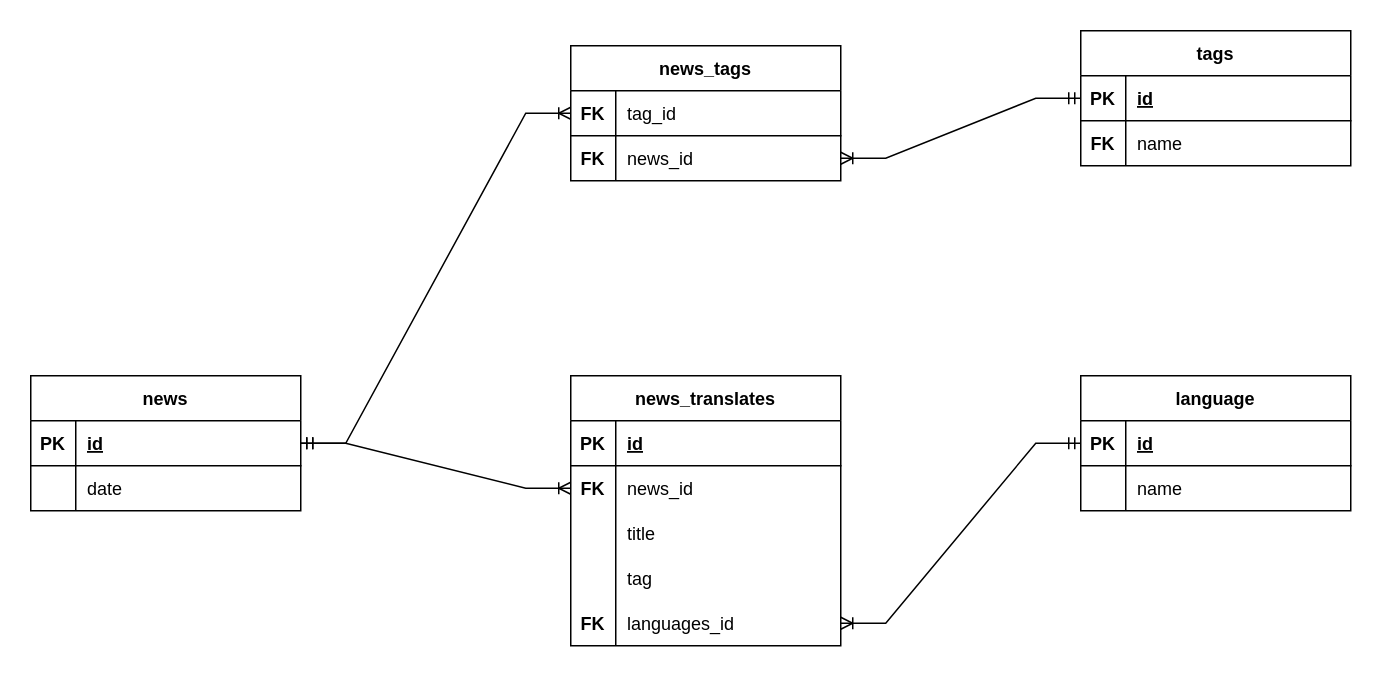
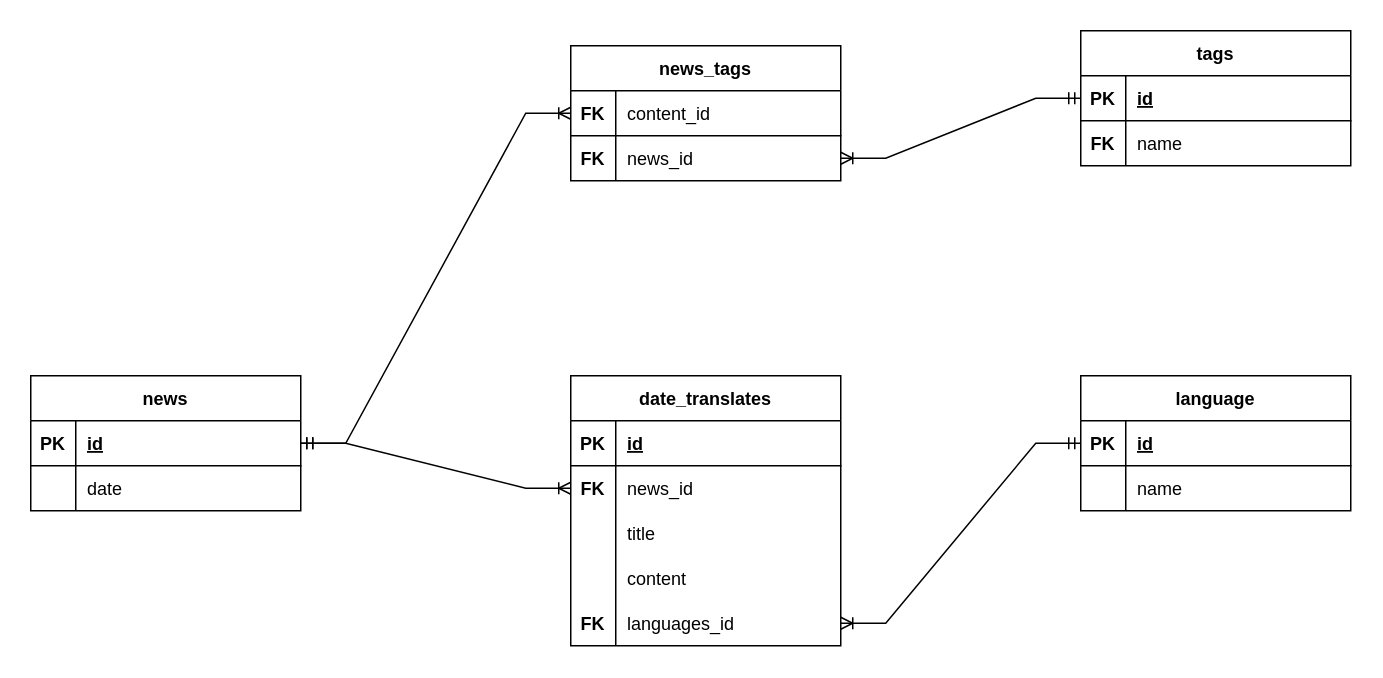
  <mxCell id="0" />
  <mxCell id="1" parent="0" />
- <mxCell id="2" value="news_translates" style="shape=table;startSize=30;container=1;collapsible=1;childLayout=tableLayout;fixedRows=1;rowLines=0;fontStyle=1;align=center;resizeLast=1;" vertex="1" parent="1"><mxGeometry x="380" y="250" width="180" height="180" as="geometry" /></mxCell>
+ <mxCell id="2" value="date_translates" style="shape=table;startSize=30;container=1;collapsible=1;childLayout=tableLayout;fixedRows=1;rowLines=0;fontStyle=1;align=center;resizeLast=1;" vertex="1" parent="1"><mxGeometry x="380" y="250" width="180" height="180" as="geometry" /></mxCell>
  <mxCell id="3" value="" style="shape=tableRow;horizontal=0;startSize=0;swimlaneHead=0;swimlaneBody=0;fillColor=none;collapsible=0;dropTarget=0;points=[[0,0.5],[1,0.5]];portConstraint=eastwest;top=0;left=0;right=0;bottom=1;" vertex="1" parent="2"><mxGeometry y="30" width="180" height="30" as="geometry" /></mxCell>
  <mxCell id="4" value="PK" style="shape=partialRectangle;connectable=0;fillColor=none;top=0;left=0;bottom=0;right=0;fontStyle=1;overflow=hidden;" vertex="1" parent="3"><mxGeometry width="30" height="30" as="geometry"><mxRectangle width="30" height="30" as="alternateBounds" /></mxGeometry></mxCell>
  <mxCell id="5" value="id" style="shape=partialRectangle;connectable=0;fillColor=none;top=0;left=0;bottom=0;right=0;align=left;spacingLeft=6;fontStyle=5;overflow=hidden;" vertex="1" parent="3"><mxGeometry x="30" width="150" height="30" as="geometry"><mxRectangle width="150" height="30" as="alternateBounds" /></mxGeometry></mxCell>
  <mxCell id="6" value="" style="shape=tableRow;horizontal=0;startSize=0;swimlaneHead=0;swimlaneBody=0;fillColor=none;collapsible=0;dropTarget=0;points=[[0,0.5],[1,0.5]];portConstraint=eastwest;top=0;left=0;right=0;bottom=0;" vertex="1" parent="2"><mxGeometry y="60" width="180" height="30" as="geometry" /></mxCell>
  <mxCell id="7" value="FK" style="shape=partialRectangle;connectable=0;fillColor=none;top=0;left=0;bottom=0;right=0;editable=1;overflow=hidden;fontStyle=1" vertex="1" parent="6"><mxGeometry width="30" height="30" as="geometry"><mxRectangle width="30" height="30" as="alternateBounds" /></mxGeometry></mxCell>
  <mxCell id="8" value="news_id" style="shape=partialRectangle;connectable=0;fillColor=none;top=0;left=0;bottom=0;right=0;align=left;spacingLeft=6;overflow=hidden;" vertex="1" parent="6"><mxGeometry x="30" width="150" height="30" as="geometry"><mxRectangle width="150" height="30" as="alternateBounds" /></mxGeometry></mxCell>
  <mxCell id="9" value="" style="shape=tableRow;horizontal=0;startSize=0;swimlaneHead=0;swimlaneBody=0;fillColor=none;collapsible=0;dropTarget=0;points=[[0,0.5],[1,0.5]];portConstraint=eastwest;top=0;left=0;right=0;bottom=0;" vertex="1" parent="2"><mxGeometry y="90" width="180" height="30" as="geometry" /></mxCell>
  <mxCell id="10" value="" style="shape=partialRectangle;connectable=0;fillColor=none;top=0;left=0;bottom=0;right=0;editable=1;overflow=hidden;" vertex="1" parent="9"><mxGeometry width="30" height="30" as="geometry"><mxRectangle width="30" height="30" as="alternateBounds" /></mxGeometry></mxCell>
  <mxCell id="11" value="title" style="shape=partialRectangle;connectable=0;fillColor=none;top=0;left=0;bottom=0;right=0;align=left;spacingLeft=6;overflow=hidden;" vertex="1" parent="9"><mxGeometry x="30" width="150" height="30" as="geometry"><mxRectangle width="150" height="30" as="alternateBounds" /></mxGeometry></mxCell>
  <mxCell id="12" value="" style="shape=tableRow;horizontal=0;startSize=0;swimlaneHead=0;swimlaneBody=0;fillColor=none;collapsible=0;dropTarget=0;points=[[0,0.5],[1,0.5]];portConstraint=eastwest;top=0;left=0;right=0;bottom=0;" vertex="1" parent="2"><mxGeometry y="120" width="180" height="30" as="geometry" /></mxCell>
  <mxCell id="13" value="" style="shape=partialRectangle;connectable=0;fillColor=none;top=0;left=0;bottom=0;right=0;editable=1;overflow=hidden;" vertex="1" parent="12"><mxGeometry width="30" height="30" as="geometry"><mxRectangle width="30" height="30" as="alternateBounds" /></mxGeometry></mxCell>
- <mxCell id="14" value="tag" style="shape=partialRectangle;connectable=0;fillColor=none;top=0;left=0;bottom=0;right=0;align=left;spacingLeft=6;overflow=hidden;" vertex="1" parent="12"><mxGeometry x="30" width="150" height="30" as="geometry"><mxRectangle width="150" height="30" as="alternateBounds" /></mxGeometry></mxCell>
+ <mxCell id="14" value="content" style="shape=partialRectangle;connectable=0;fillColor=none;top=0;left=0;bottom=0;right=0;align=left;spacingLeft=6;overflow=hidden;" vertex="1" parent="12"><mxGeometry x="30" width="150" height="30" as="geometry"><mxRectangle width="150" height="30" as="alternateBounds" /></mxGeometry></mxCell>
  <mxCell id="15" value="" style="shape=tableRow;horizontal=0;startSize=0;swimlaneHead=0;swimlaneBody=0;fillColor=none;collapsible=0;dropTarget=0;points=[[0,0.5],[1,0.5]];portConstraint=eastwest;top=0;left=0;right=0;bottom=0;" vertex="1" parent="2"><mxGeometry y="150" width="180" height="30" as="geometry" /></mxCell>
  <mxCell id="16" value="FK" style="shape=partialRectangle;connectable=0;fillColor=none;top=0;left=0;bottom=0;right=0;editable=1;overflow=hidden;fontStyle=1" vertex="1" parent="15"><mxGeometry width="30" height="30" as="geometry"><mxRectangle width="30" height="30" as="alternateBounds" /></mxGeometry></mxCell>
  <mxCell id="17" value="languages_id" style="shape=partialRectangle;connectable=0;fillColor=none;top=0;left=0;bottom=0;right=0;align=left;spacingLeft=6;overflow=hidden;" vertex="1" parent="15"><mxGeometry x="30" width="150" height="30" as="geometry"><mxRectangle width="150" height="30" as="alternateBounds" /></mxGeometry></mxCell>
  <mxCell id="18" value="news" style="shape=table;startSize=30;container=1;collapsible=1;childLayout=tableLayout;fixedRows=1;rowLines=0;fontStyle=1;align=center;resizeLast=1;" vertex="1" parent="1"><mxGeometry x="20" y="250" width="180" height="90" as="geometry" /></mxCell>
  <mxCell id="19" value="" style="shape=tableRow;horizontal=0;startSize=0;swimlaneHead=0;swimlaneBody=0;fillColor=none;collapsible=0;dropTarget=0;points=[[0,0.5],[1,0.5]];portConstraint=eastwest;top=0;left=0;right=0;bottom=1;" vertex="1" parent="18"><mxGeometry y="30" width="180" height="30" as="geometry" /></mxCell>
  <mxCell id="20" value="PK" style="shape=partialRectangle;connectable=0;fillColor=none;top=0;left=0;bottom=0;right=0;fontStyle=1;overflow=hidden;" vertex="1" parent="19"><mxGeometry width="30" height="30" as="geometry"><mxRectangle width="30" height="30" as="alternateBounds" /></mxGeometry></mxCell>
  <mxCell id="21" value="id" style="shape=partialRectangle;connectable=0;fillColor=none;top=0;left=0;bottom=0;right=0;align=left;spacingLeft=6;fontStyle=5;overflow=hidden;" vertex="1" parent="19"><mxGeometry x="30" width="150" height="30" as="geometry"><mxRectangle width="150" height="30" as="alternateBounds" /></mxGeometry></mxCell>
  <mxCell id="22" value="" style="shape=tableRow;horizontal=0;startSize=0;swimlaneHead=0;swimlaneBody=0;fillColor=none;collapsible=0;dropTarget=0;points=[[0,0.5],[1,0.5]];portConstraint=eastwest;top=0;left=0;right=0;bottom=0;" vertex="1" parent="18"><mxGeometry y="60" width="180" height="30" as="geometry" /></mxCell>
  <mxCell id="23" value="" style="shape=partialRectangle;connectable=0;fillColor=none;top=0;left=0;bottom=0;right=0;editable=1;overflow=hidden;" vertex="1" parent="22"><mxGeometry width="30" height="30" as="geometry"><mxRectangle width="30" height="30" as="alternateBounds" /></mxGeometry></mxCell>
  <mxCell id="24" value="date" style="shape=partialRectangle;connectable=0;fillColor=none;top=0;left=0;bottom=0;right=0;align=left;spacingLeft=6;overflow=hidden;" vertex="1" parent="22"><mxGeometry x="30" width="150" height="30" as="geometry"><mxRectangle width="150" height="30" as="alternateBounds" /></mxGeometry></mxCell>
  <mxCell id="25" value="" style="edgeStyle=entityRelationEdgeStyle;fontSize=12;html=1;endArrow=ERoneToMany;startArrow=ERmandOne;rounded=0;exitX=1;exitY=0.5;exitDx=0;exitDy=0;entryX=0;entryY=0.5;entryDx=0;entryDy=0;" edge="1" parent="1" source="18" target="6"><mxGeometry width="100" height="100" relative="1" as="geometry"><mxPoint x="280" y="500" as="sourcePoint" /><mxPoint x="380" y="400" as="targetPoint" /></mxGeometry></mxCell>
  <mxCell id="26" value="language" style="shape=table;startSize=30;container=1;collapsible=1;childLayout=tableLayout;fixedRows=1;rowLines=0;fontStyle=1;align=center;resizeLast=1;" vertex="1" parent="1"><mxGeometry x="720" y="250" width="180" height="90" as="geometry" /></mxCell>
  <mxCell id="27" value="" style="shape=tableRow;horizontal=0;startSize=0;swimlaneHead=0;swimlaneBody=0;fillColor=none;collapsible=0;dropTarget=0;points=[[0,0.5],[1,0.5]];portConstraint=eastwest;top=0;left=0;right=0;bottom=1;" vertex="1" parent="26"><mxGeometry y="30" width="180" height="30" as="geometry" /></mxCell>
  <mxCell id="28" value="PK" style="shape=partialRectangle;connectable=0;fillColor=none;top=0;left=0;bottom=0;right=0;fontStyle=1;overflow=hidden;" vertex="1" parent="27"><mxGeometry width="30" height="30" as="geometry"><mxRectangle width="30" height="30" as="alternateBounds" /></mxGeometry></mxCell>
  <mxCell id="29" value="id" style="shape=partialRectangle;connectable=0;fillColor=none;top=0;left=0;bottom=0;right=0;align=left;spacingLeft=6;fontStyle=5;overflow=hidden;" vertex="1" parent="27"><mxGeometry x="30" width="150" height="30" as="geometry"><mxRectangle width="150" height="30" as="alternateBounds" /></mxGeometry></mxCell>
  <mxCell id="30" value="" style="shape=tableRow;horizontal=0;startSize=0;swimlaneHead=0;swimlaneBody=0;fillColor=none;collapsible=0;dropTarget=0;points=[[0,0.5],[1,0.5]];portConstraint=eastwest;top=0;left=0;right=0;bottom=0;" vertex="1" parent="26"><mxGeometry y="60" width="180" height="30" as="geometry" /></mxCell>
  <mxCell id="31" value="" style="shape=partialRectangle;connectable=0;fillColor=none;top=0;left=0;bottom=0;right=0;editable=1;overflow=hidden;fontStyle=1" vertex="1" parent="30"><mxGeometry width="30" height="30" as="geometry"><mxRectangle width="30" height="30" as="alternateBounds" /></mxGeometry></mxCell>
  <mxCell id="32" value="name" style="shape=partialRectangle;connectable=0;fillColor=none;top=0;left=0;bottom=0;right=0;align=left;spacingLeft=6;overflow=hidden;" vertex="1" parent="30"><mxGeometry x="30" width="150" height="30" as="geometry"><mxRectangle width="150" height="30" as="alternateBounds" /></mxGeometry></mxCell>
  <mxCell id="33" value="" style="edgeStyle=entityRelationEdgeStyle;fontSize=12;html=1;endArrow=ERoneToMany;startArrow=ERmandOne;rounded=0;exitX=0;exitY=0.5;exitDx=0;exitDy=0;entryX=1;entryY=0.5;entryDx=0;entryDy=0;" edge="1" parent="1" source="27" target="15"><mxGeometry width="100" height="100" relative="1" as="geometry"><mxPoint x="400" y="485" as="sourcePoint" /><mxPoint x="600" y="515" as="targetPoint" /></mxGeometry></mxCell>
  <mxCell id="34" value="tags" style="shape=table;startSize=30;container=1;collapsible=1;childLayout=tableLayout;fixedRows=1;rowLines=0;fontStyle=1;align=center;resizeLast=1;" vertex="1" parent="1"><mxGeometry x="720" y="20" width="180" height="90" as="geometry" /></mxCell>
  <mxCell id="35" value="" style="shape=tableRow;horizontal=0;startSize=0;swimlaneHead=0;swimlaneBody=0;fillColor=none;collapsible=0;dropTarget=0;points=[[0,0.5],[1,0.5]];portConstraint=eastwest;top=0;left=0;right=0;bottom=1;" vertex="1" parent="34"><mxGeometry y="30" width="180" height="30" as="geometry" /></mxCell>
  <mxCell id="36" value="PK" style="shape=partialRectangle;connectable=0;fillColor=none;top=0;left=0;bottom=0;right=0;fontStyle=1;overflow=hidden;" vertex="1" parent="35"><mxGeometry width="30" height="30" as="geometry"><mxRectangle width="30" height="30" as="alternateBounds" /></mxGeometry></mxCell>
  <mxCell id="37" value="id" style="shape=partialRectangle;connectable=0;fillColor=none;top=0;left=0;bottom=0;right=0;align=left;spacingLeft=6;fontStyle=5;overflow=hidden;" vertex="1" parent="35"><mxGeometry x="30" width="150" height="30" as="geometry"><mxRectangle width="150" height="30" as="alternateBounds" /></mxGeometry></mxCell>
  <mxCell id="38" value="" style="shape=tableRow;horizontal=0;startSize=0;swimlaneHead=0;swimlaneBody=0;fillColor=none;collapsible=0;dropTarget=0;points=[[0,0.5],[1,0.5]];portConstraint=eastwest;top=0;left=0;right=0;bottom=0;" vertex="1" parent="34"><mxGeometry y="60" width="180" height="30" as="geometry" /></mxCell>
  <mxCell id="39" value="FK" style="shape=partialRectangle;connectable=0;fillColor=none;top=0;left=0;bottom=0;right=0;editable=1;overflow=hidden;fontStyle=1" vertex="1" parent="38"><mxGeometry width="30" height="30" as="geometry"><mxRectangle width="30" height="30" as="alternateBounds" /></mxGeometry></mxCell>
  <mxCell id="40" value="name" style="shape=partialRectangle;connectable=0;fillColor=none;top=0;left=0;bottom=0;right=0;align=left;spacingLeft=6;overflow=hidden;" vertex="1" parent="38"><mxGeometry x="30" width="150" height="30" as="geometry"><mxRectangle width="150" height="30" as="alternateBounds" /></mxGeometry></mxCell>
  <mxCell id="41" value="news_tags" style="shape=table;startSize=30;container=1;collapsible=1;childLayout=tableLayout;fixedRows=1;rowLines=0;fontStyle=1;align=center;resizeLast=1;" vertex="1" parent="1"><mxGeometry x="380" y="30" width="180" height="90" as="geometry" /></mxCell>
  <mxCell id="42" value="" style="shape=tableRow;horizontal=0;startSize=0;swimlaneHead=0;swimlaneBody=0;fillColor=none;collapsible=0;dropTarget=0;points=[[0,0.5],[1,0.5]];portConstraint=eastwest;top=0;left=0;right=0;bottom=1;" vertex="1" parent="41"><mxGeometry y="30" width="180" height="30" as="geometry" /></mxCell>
  <mxCell id="43" value="FK" style="shape=partialRectangle;connectable=0;fillColor=none;top=0;left=0;bottom=0;right=0;fontStyle=1;overflow=hidden;" vertex="1" parent="42"><mxGeometry width="30" height="30" as="geometry"><mxRectangle width="30" height="30" as="alternateBounds" /></mxGeometry></mxCell>
- <mxCell id="44" value="tag_id" style="shape=partialRectangle;connectable=0;fillColor=none;top=0;left=0;bottom=0;right=0;align=left;spacingLeft=6;fontStyle=0;overflow=hidden;" vertex="1" parent="42"><mxGeometry x="30" width="150" height="30" as="geometry"><mxRectangle width="150" height="30" as="alternateBounds" /></mxGeometry></mxCell>
+ <mxCell id="44" value="content_id" style="shape=partialRectangle;connectable=0;fillColor=none;top=0;left=0;bottom=0;right=0;align=left;spacingLeft=6;fontStyle=0;overflow=hidden;" vertex="1" parent="42"><mxGeometry x="30" width="150" height="30" as="geometry"><mxRectangle width="150" height="30" as="alternateBounds" /></mxGeometry></mxCell>
  <mxCell id="45" value="" style="shape=tableRow;horizontal=0;startSize=0;swimlaneHead=0;swimlaneBody=0;fillColor=none;collapsible=0;dropTarget=0;points=[[0,0.5],[1,0.5]];portConstraint=eastwest;top=0;left=0;right=0;bottom=0;" vertex="1" parent="41"><mxGeometry y="60" width="180" height="30" as="geometry" /></mxCell>
  <mxCell id="46" value="FK" style="shape=partialRectangle;connectable=0;fillColor=none;top=0;left=0;bottom=0;right=0;editable=1;overflow=hidden;fontStyle=1" vertex="1" parent="45"><mxGeometry width="30" height="30" as="geometry"><mxRectangle width="30" height="30" as="alternateBounds" /></mxGeometry></mxCell>
  <mxCell id="47" value="news_id" style="shape=partialRectangle;connectable=0;fillColor=none;top=0;left=0;bottom=0;right=0;align=left;spacingLeft=6;overflow=hidden;" vertex="1" parent="45"><mxGeometry x="30" width="150" height="30" as="geometry"><mxRectangle width="150" height="30" as="alternateBounds" /></mxGeometry></mxCell>
  <mxCell id="48" value="" style="edgeStyle=entityRelationEdgeStyle;fontSize=12;html=1;endArrow=ERoneToMany;startArrow=ERmandOne;rounded=0;entryX=0;entryY=0.5;entryDx=0;entryDy=0;exitX=1;exitY=0.5;exitDx=0;exitDy=0;" edge="1" parent="1" source="19" target="42"><mxGeometry width="100" height="100" relative="1" as="geometry"><mxPoint x="220" y="260" as="sourcePoint" /><mxPoint x="410" y="230" as="targetPoint" /></mxGeometry></mxCell>
  <mxCell id="49" value="" style="edgeStyle=entityRelationEdgeStyle;fontSize=12;html=1;endArrow=ERoneToMany;startArrow=ERmandOne;rounded=0;entryX=1;entryY=0.5;entryDx=0;entryDy=0;exitX=0;exitY=0.5;exitDx=0;exitDy=0;" edge="1" parent="1" source="35" target="45"><mxGeometry width="100" height="100" relative="1" as="geometry"><mxPoint x="290" y="350" as="sourcePoint" /><mxPoint x="470" y="130" as="targetPoint" /></mxGeometry></mxCell>
